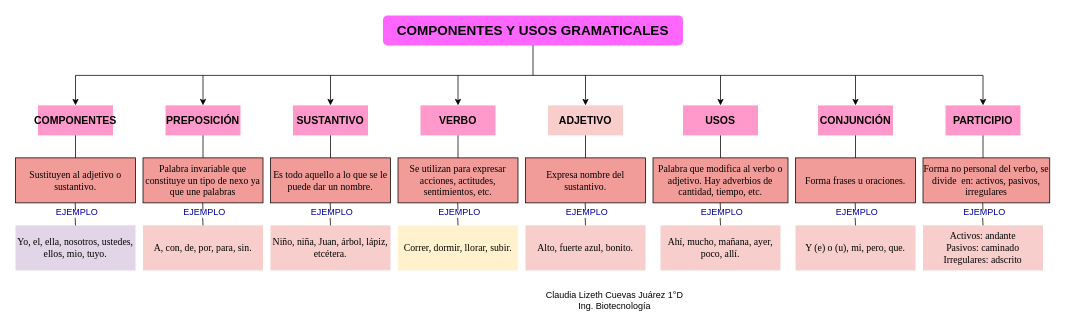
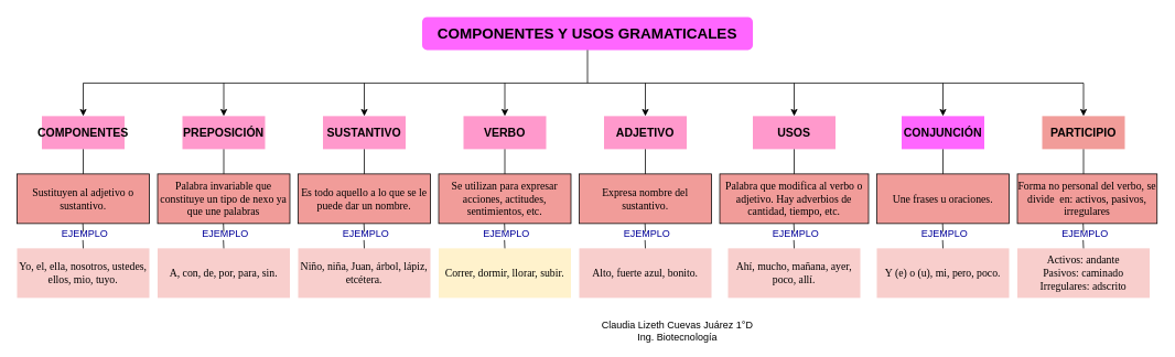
  <mxCell id="0" />
  <mxCell id="1" parent="0" />
  <mxCell id="2" value="" style="rounded=1;whiteSpace=wrap;html=1;strokeColor=none;fillColor=#FF66FF;" parent="1" vertex="1"><mxGeometry x="510" y="20" width="400" height="40" as="geometry" /></mxCell>
  <mxCell id="3" value="&lt;h2&gt;COMPONENTES Y USOS GRAMATICALES&lt;/h2&gt;" style="text;html=1;strokeColor=none;fillColor=none;align=center;verticalAlign=middle;whiteSpace=wrap;rounded=0;" parent="1" vertex="1"><mxGeometry x="510" y="20" width="400" height="40" as="geometry" /></mxCell>
  <mxCell id="4" value="" style="endArrow=none;html=1;" parent="1" edge="1"><mxGeometry width="50" height="50" relative="1" as="geometry"><mxPoint x="710" y="100" as="sourcePoint" /><mxPoint x="710" y="60" as="targetPoint" /></mxGeometry></mxCell>
  <mxCell id="5" value="" style="endArrow=none;html=1;" parent="1" edge="1"><mxGeometry width="50" height="50" relative="1" as="geometry"><mxPoint x="100" y="100" as="sourcePoint" /><mxPoint x="1310" y="100" as="targetPoint" /></mxGeometry></mxCell>
  <mxCell id="6" value="" style="endArrow=classic;html=1;" parent="1" edge="1"><mxGeometry width="50" height="50" relative="1" as="geometry"><mxPoint x="440" y="100" as="sourcePoint" /><mxPoint x="440" y="140" as="targetPoint" /></mxGeometry></mxCell>
  <mxCell id="7" value="&lt;h3&gt;SUSTANTIVO&lt;/h3&gt;" style="rounded=0;whiteSpace=wrap;html=1;fillColor=#FF99CC;strokeColor=none;" parent="1" vertex="1"><mxGeometry x="390" y="140" width="100" height="40" as="geometry" /></mxCell>
  <mxCell id="8" value="" style="endArrow=classic;html=1;" parent="1" edge="1"><mxGeometry width="50" height="50" relative="1" as="geometry"><mxPoint x="440" y="180" as="sourcePoint" /><mxPoint x="440" y="220" as="targetPoint" /></mxGeometry></mxCell>
  <mxCell id="9" value="&lt;font face=&quot;Lucida Console&quot; style=&quot;font-size: 13px&quot;&gt;Es todo aquello a lo que se le puede dar un nombre.&lt;/font&gt;" style="rounded=0;whiteSpace=wrap;html=1;fillColor=#F19C99;" parent="1" vertex="1"><mxGeometry x="360" y="210" width="160" height="60" as="geometry" /></mxCell>
  <mxCell id="10" value="&lt;font color=&quot;#000099&quot;&gt;EJEMPLO&lt;/font&gt;" style="text;html=1;strokeColor=none;fillColor=none;align=center;verticalAlign=middle;whiteSpace=wrap;rounded=0;" parent="1" vertex="1"><mxGeometry x="422" y="273" width="40" height="20" as="geometry" /></mxCell>
  <mxCell id="11" value="&lt;font face=&quot;Lucida Console&quot; style=&quot;font-size: 13px&quot;&gt;Niño, niña, Juan, árbol, lápiz, etcétera.&lt;/font&gt;" style="rounded=0;whiteSpace=wrap;html=1;fillColor=#f8cecc;strokeColor=none;" parent="1" vertex="1"><mxGeometry x="360" y="300" width="160" height="60" as="geometry" /></mxCell>
  <mxCell id="12" value="" style="endArrow=none;html=1;" parent="1" edge="1"><mxGeometry width="50" height="50" relative="1" as="geometry"><mxPoint x="440" y="280" as="sourcePoint" /><mxPoint x="439.58" y="270" as="targetPoint" /></mxGeometry></mxCell>
  <mxCell id="13" value="" style="endArrow=none;html=1;" parent="1" edge="1"><mxGeometry width="50" height="50" relative="1" as="geometry"><mxPoint x="440" y="300" as="sourcePoint" /><mxPoint x="439.58" y="290" as="targetPoint" /></mxGeometry></mxCell>
  <mxCell id="14" value="" style="endArrow=classic;html=1;" parent="1" edge="1"><mxGeometry width="50" height="50" relative="1" as="geometry"><mxPoint x="610" y="100" as="sourcePoint" /><mxPoint x="610" y="140" as="targetPoint" /></mxGeometry></mxCell>
  <mxCell id="15" value="&lt;h3&gt;VERBO&lt;/h3&gt;" style="rounded=0;whiteSpace=wrap;html=1;fillColor=#FF99CC;strokeColor=none;" parent="1" vertex="1"><mxGeometry x="560" y="140" width="100" height="40" as="geometry" /></mxCell>
  <mxCell id="16" value="" style="endArrow=classic;html=1;" parent="1" edge="1"><mxGeometry width="50" height="50" relative="1" as="geometry"><mxPoint x="610" y="180" as="sourcePoint" /><mxPoint x="610" y="220" as="targetPoint" /></mxGeometry></mxCell>
  <mxCell id="17" value="&lt;font face=&quot;Lucida Console&quot; style=&quot;font-size: 13px&quot;&gt;Se utilizan para expresar acciones, actitudes, sentimientos, etc.&lt;/font&gt;" style="rounded=0;whiteSpace=wrap;html=1;fillColor=#F19C99;" parent="1" vertex="1"><mxGeometry x="530" y="210" width="160" height="60" as="geometry" /></mxCell>
  <mxCell id="18" value="&lt;font color=&quot;#000099&quot;&gt;EJEMPLO&lt;/font&gt;" style="text;html=1;strokeColor=none;fillColor=none;align=center;verticalAlign=middle;whiteSpace=wrap;rounded=0;" parent="1" vertex="1"><mxGeometry x="592" y="273" width="40" height="20" as="geometry" /></mxCell>
  <mxCell id="19" value="&lt;font face=&quot;Lucida Console&quot; style=&quot;font-size: 13px&quot;&gt;Correr, dormir, llorar, subir.&lt;/font&gt;" style="rounded=0;whiteSpace=wrap;html=1;fillColor=#fff2cc;strokeColor=none;" parent="1" vertex="1"><mxGeometry x="530" y="300" width="160" height="60" as="geometry" /></mxCell>
  <mxCell id="20" value="" style="endArrow=none;html=1;" parent="1" edge="1"><mxGeometry width="50" height="50" relative="1" as="geometry"><mxPoint x="610" y="280" as="sourcePoint" /><mxPoint x="609.58" y="270" as="targetPoint" /></mxGeometry></mxCell>
  <mxCell id="21" value="" style="endArrow=none;html=1;" parent="1" edge="1"><mxGeometry width="50" height="50" relative="1" as="geometry"><mxPoint x="610" y="300" as="sourcePoint" /><mxPoint x="609.58" y="290" as="targetPoint" /></mxGeometry></mxCell>
  <mxCell id="22" value="" style="endArrow=classic;html=1;" parent="1" edge="1"><mxGeometry width="50" height="50" relative="1" as="geometry"><mxPoint x="780" y="100" as="sourcePoint" /><mxPoint x="780" y="140" as="targetPoint" /></mxGeometry></mxCell>
- <mxCell id="23" value="&lt;h3&gt;ADJETIVO&lt;/h3&gt;" style="rounded=0;whiteSpace=wrap;html=1;fillColor=#f8cecc;strokeColor=none;" parent="1" vertex="1"><mxGeometry x="730" y="140" width="100" height="40" as="geometry" /></mxCell>
+ <mxCell id="23" value="&lt;h3&gt;ADJETIVO&lt;/h3&gt;" style="rounded=0;whiteSpace=wrap;html=1;fillColor=#FF99CC;strokeColor=none;" parent="1" vertex="1"><mxGeometry x="730" y="140" width="100" height="40" as="geometry" /></mxCell>
  <mxCell id="24" value="" style="endArrow=classic;html=1;" parent="1" edge="1"><mxGeometry width="50" height="50" relative="1" as="geometry"><mxPoint x="780" y="180" as="sourcePoint" /><mxPoint x="780" y="220" as="targetPoint" /></mxGeometry></mxCell>
  <mxCell id="25" value="&lt;font face=&quot;Lucida Console&quot;&gt;&lt;span style=&quot;font-size: 13px&quot;&gt;Expresa nombre del sustantivo.&lt;/span&gt;&lt;/font&gt;" style="rounded=0;whiteSpace=wrap;html=1;fillColor=#F19C99;" parent="1" vertex="1"><mxGeometry x="700" y="210" width="160" height="60" as="geometry" /></mxCell>
  <mxCell id="26" value="&lt;font color=&quot;#000099&quot;&gt;EJEMPLO&lt;/font&gt;" style="text;html=1;strokeColor=none;fillColor=none;align=center;verticalAlign=middle;whiteSpace=wrap;rounded=0;" parent="1" vertex="1"><mxGeometry x="762" y="273" width="40" height="20" as="geometry" /></mxCell>
  <mxCell id="27" value="&lt;font face=&quot;Lucida Console&quot; style=&quot;font-size: 13px&quot;&gt;Alto, fuerte azul, bonito.&lt;/font&gt;" style="rounded=0;whiteSpace=wrap;html=1;fillColor=#f8cecc;strokeColor=none;" parent="1" vertex="1"><mxGeometry x="700" y="300" width="160" height="60" as="geometry" /></mxCell>
  <mxCell id="28" value="" style="endArrow=none;html=1;" parent="1" edge="1"><mxGeometry width="50" height="50" relative="1" as="geometry"><mxPoint x="780" y="280" as="sourcePoint" /><mxPoint x="779.58" y="270" as="targetPoint" /></mxGeometry></mxCell>
  <mxCell id="29" value="" style="endArrow=none;html=1;" parent="1" edge="1"><mxGeometry width="50" height="50" relative="1" as="geometry"><mxPoint x="780" y="300" as="sourcePoint" /><mxPoint x="779.58" y="290" as="targetPoint" /></mxGeometry></mxCell>
  <mxCell id="30" value="" style="endArrow=classic;html=1;" parent="1" edge="1"><mxGeometry width="50" height="50" relative="1" as="geometry"><mxPoint x="960" y="100" as="sourcePoint" /><mxPoint x="960" y="140" as="targetPoint" /></mxGeometry></mxCell>
  <mxCell id="31" value="&lt;h3&gt;USOS&lt;/h3&gt;" style="rounded=0;whiteSpace=wrap;html=1;fillColor=#FF99CC;strokeColor=none;" parent="1" vertex="1"><mxGeometry x="910" y="140" width="100" height="40" as="geometry" /></mxCell>
  <mxCell id="32" value="" style="endArrow=classic;html=1;" parent="1" edge="1"><mxGeometry width="50" height="50" relative="1" as="geometry"><mxPoint x="960" y="180" as="sourcePoint" /><mxPoint x="960" y="220" as="targetPoint" /></mxGeometry></mxCell>
  <mxCell id="33" value="&lt;font face=&quot;Lucida Console&quot; style=&quot;font-size: 13px&quot;&gt;Palabra que modifica al verbo o adjetivo. Hay adverbios de cantidad, tiempo, etc.&lt;/font&gt;" style="rounded=0;whiteSpace=wrap;html=1;fillColor=#F19C99;" parent="1" vertex="1"><mxGeometry x="870" y="210" width="180" height="60" as="geometry" /></mxCell>
  <mxCell id="34" value="&lt;font color=&quot;#000099&quot;&gt;EJEMPLO&lt;/font&gt;" style="text;html=1;strokeColor=none;fillColor=none;align=center;verticalAlign=middle;whiteSpace=wrap;rounded=0;" parent="1" vertex="1"><mxGeometry x="942" y="273" width="40" height="20" as="geometry" /></mxCell>
  <mxCell id="35" value="&lt;font face=&quot;Lucida Console&quot; style=&quot;font-size: 13px&quot;&gt;Ahí, mucho, mañana, ayer, poco, allí.&lt;/font&gt;" style="rounded=0;whiteSpace=wrap;html=1;fillColor=#f8cecc;strokeColor=none;" parent="1" vertex="1"><mxGeometry x="880" y="300" width="160" height="60" as="geometry" /></mxCell>
  <mxCell id="36" value="" style="endArrow=none;html=1;" parent="1" edge="1"><mxGeometry width="50" height="50" relative="1" as="geometry"><mxPoint x="960" y="280" as="sourcePoint" /><mxPoint x="959.58" y="270" as="targetPoint" /></mxGeometry></mxCell>
  <mxCell id="37" value="" style="endArrow=none;html=1;" parent="1" edge="1"><mxGeometry width="50" height="50" relative="1" as="geometry"><mxPoint x="960" y="300" as="sourcePoint" /><mxPoint x="959.58" y="290" as="targetPoint" /></mxGeometry></mxCell>
  <mxCell id="38" value="" style="endArrow=classic;html=1;" parent="1" edge="1"><mxGeometry width="50" height="50" relative="1" as="geometry"><mxPoint x="270" y="100" as="sourcePoint" /><mxPoint x="270" y="140" as="targetPoint" /></mxGeometry></mxCell>
  <mxCell id="39" value="&lt;h3&gt;PREPOSICIÓN&lt;/h3&gt;" style="rounded=0;whiteSpace=wrap;html=1;fillColor=#FF99CC;strokeColor=none;" parent="1" vertex="1"><mxGeometry x="220" y="140" width="100" height="40" as="geometry" /></mxCell>
  <mxCell id="40" value="" style="endArrow=classic;html=1;" parent="1" edge="1"><mxGeometry width="50" height="50" relative="1" as="geometry"><mxPoint x="270" y="180" as="sourcePoint" /><mxPoint x="270" y="220" as="targetPoint" /></mxGeometry></mxCell>
  <mxCell id="41" value="&lt;span style=&quot;text-align: left&quot;&gt;&lt;font style=&quot;font-size: 13px&quot; face=&quot;Lucida Console&quot;&gt;Palabra invariable que constituye un tipo de nexo ya que une palabras&lt;/font&gt;&lt;/span&gt;" style="rounded=0;whiteSpace=wrap;html=1;fillColor=#F19C99;" parent="1" vertex="1"><mxGeometry x="190" y="210" width="160" height="60" as="geometry" /></mxCell>
  <mxCell id="42" value="&lt;font color=&quot;#000099&quot;&gt;EJEMPLO&lt;/font&gt;" style="text;html=1;strokeColor=none;fillColor=none;align=center;verticalAlign=middle;whiteSpace=wrap;rounded=0;" parent="1" vertex="1"><mxGeometry x="252" y="273" width="40" height="20" as="geometry" /></mxCell>
  <mxCell id="43" value="&lt;font face=&quot;Lucida Console&quot; style=&quot;font-size: 13px&quot;&gt;A, con, de, por, para, sin.&lt;/font&gt;" style="rounded=0;whiteSpace=wrap;html=1;fillColor=#f8cecc;strokeColor=none;" parent="1" vertex="1"><mxGeometry x="190" y="300" width="160" height="60" as="geometry" /></mxCell>
  <mxCell id="44" value="" style="endArrow=none;html=1;" parent="1" edge="1"><mxGeometry width="50" height="50" relative="1" as="geometry"><mxPoint x="270" y="280" as="sourcePoint" /><mxPoint x="269.58" y="270" as="targetPoint" /></mxGeometry></mxCell>
  <mxCell id="45" value="" style="endArrow=none;html=1;" parent="1" edge="1"><mxGeometry width="50" height="50" relative="1" as="geometry"><mxPoint x="270" y="300" as="sourcePoint" /><mxPoint x="269.58" y="290" as="targetPoint" /></mxGeometry></mxCell>
  <mxCell id="46" value="" style="endArrow=classic;html=1;" parent="1" edge="1"><mxGeometry width="50" height="50" relative="1" as="geometry"><mxPoint x="1140" y="100" as="sourcePoint" /><mxPoint x="1140" y="140" as="targetPoint" /></mxGeometry></mxCell>
- <mxCell id="47" value="&lt;h3&gt;CONJUNCIÓN&lt;/h3&gt;" style="rounded=0;whiteSpace=wrap;html=1;fillColor=#FF99CC;strokeColor=none;" parent="1" vertex="1"><mxGeometry x="1090" y="140" width="100" height="40" as="geometry" /></mxCell>
+ <mxCell id="47" value="&lt;h3&gt;CONJUNCIÓN&lt;/h3&gt;" style="rounded=0;whiteSpace=wrap;html=1;fillColor=#ff66ff;strokeColor=none;" parent="1" vertex="1"><mxGeometry x="1090" y="140" width="100" height="40" as="geometry" /></mxCell>
  <mxCell id="48" value="" style="endArrow=classic;html=1;" parent="1" edge="1"><mxGeometry width="50" height="50" relative="1" as="geometry"><mxPoint x="1140" y="180" as="sourcePoint" /><mxPoint x="1140" y="220" as="targetPoint" /></mxGeometry></mxCell>
- <mxCell id="49" value="&lt;div&gt;&lt;span style=&quot;font-size: 13px&quot;&gt;&lt;font face=&quot;Lucida Console&quot;&gt;Forma frases u oraciones.&lt;/font&gt;&lt;/span&gt;&lt;/div&gt;" style="rounded=0;whiteSpace=wrap;html=1;fillColor=#F19C99;align=center;" parent="1" vertex="1"><mxGeometry x="1060" y="210" width="160" height="60" as="geometry" /></mxCell>
+ <mxCell id="49" value="&lt;div&gt;&lt;span style=&quot;font-size: 13px&quot;&gt;&lt;font face=&quot;Lucida Console&quot;&gt;Une frases u oraciones.&lt;/font&gt;&lt;/span&gt;&lt;/div&gt;" style="rounded=0;whiteSpace=wrap;html=1;fillColor=#F19C99;align=center;" parent="1" vertex="1"><mxGeometry x="1060" y="210" width="160" height="60" as="geometry" /></mxCell>
  <mxCell id="50" value="&lt;font color=&quot;#000099&quot;&gt;EJEMPLO&lt;/font&gt;" style="text;html=1;strokeColor=none;fillColor=none;align=center;verticalAlign=middle;whiteSpace=wrap;rounded=0;" parent="1" vertex="1"><mxGeometry x="1122" y="273" width="40" height="20" as="geometry" /></mxCell>
- <mxCell id="51" value="&lt;font face=&quot;Lucida Console&quot;&gt;&lt;span style=&quot;font-size: 13px&quot;&gt;Y (e) o (u), mi, pero, que.&lt;/span&gt;&lt;/font&gt;" style="rounded=0;whiteSpace=wrap;html=1;fillColor=#f8cecc;strokeColor=none;" parent="1" vertex="1"><mxGeometry x="1060" y="300" width="160" height="60" as="geometry" /></mxCell>
+ <mxCell id="51" value="&lt;font face=&quot;Lucida Console&quot;&gt;&lt;span style=&quot;font-size: 13px&quot;&gt;Y (e) o (u), mi, pero, poco.&lt;/span&gt;&lt;/font&gt;" style="rounded=0;whiteSpace=wrap;html=1;fillColor=#f8cecc;strokeColor=none;" parent="1" vertex="1"><mxGeometry x="1060" y="300" width="160" height="60" as="geometry" /></mxCell>
  <mxCell id="52" value="" style="endArrow=none;html=1;" parent="1" edge="1"><mxGeometry width="50" height="50" relative="1" as="geometry"><mxPoint x="1140" y="280" as="sourcePoint" /><mxPoint x="1139.58" y="270" as="targetPoint" /></mxGeometry></mxCell>
  <mxCell id="53" value="" style="endArrow=none;html=1;" parent="1" edge="1"><mxGeometry width="50" height="50" relative="1" as="geometry"><mxPoint x="1140" y="300" as="sourcePoint" /><mxPoint x="1139.58" y="290" as="targetPoint" /></mxGeometry></mxCell>
  <mxCell id="54" value="" style="endArrow=classic;html=1;" parent="1" edge="1"><mxGeometry width="50" height="50" relative="1" as="geometry"><mxPoint x="100" y="100" as="sourcePoint" /><mxPoint x="100" y="140" as="targetPoint" /></mxGeometry></mxCell>
  <mxCell id="55" value="&lt;h3&gt;COMPONENTES&lt;/h3&gt;" style="rounded=0;whiteSpace=wrap;html=1;fillColor=#FF99CC;strokeColor=none;" parent="1" vertex="1"><mxGeometry x="50" y="140" width="100" height="40" as="geometry" /></mxCell>
  <mxCell id="56" value="" style="endArrow=classic;html=1;" parent="1" edge="1"><mxGeometry width="50" height="50" relative="1" as="geometry"><mxPoint x="100" y="180" as="sourcePoint" /><mxPoint x="100" y="220" as="targetPoint" /></mxGeometry></mxCell>
  <mxCell id="57" value="&lt;div&gt;&lt;span style=&quot;font-size: 13px&quot;&gt;&lt;font face=&quot;Lucida Console&quot;&gt;Sustituyen al adjetivo o sustantivo.&lt;/font&gt;&lt;/span&gt;&lt;/div&gt;" style="rounded=0;whiteSpace=wrap;html=1;fillColor=#F19C99;align=center;" parent="1" vertex="1"><mxGeometry x="20" y="210" width="160" height="60" as="geometry" /></mxCell>
  <mxCell id="58" value="&lt;font color=&quot;#000099&quot;&gt;EJEMPLO&lt;/font&gt;" style="text;html=1;strokeColor=none;fillColor=none;align=center;verticalAlign=middle;whiteSpace=wrap;rounded=0;" parent="1" vertex="1"><mxGeometry x="82" y="273" width="40" height="20" as="geometry" /></mxCell>
- <mxCell id="59" value="&lt;font face=&quot;Lucida Console&quot; style=&quot;font-size: 13px&quot;&gt;Yo, el, ella, nosotros, ustedes, ellos, mio, tuyo.&lt;/font&gt;" style="rounded=0;whiteSpace=wrap;html=1;fillColor=#e1d5e7;strokeColor=none;" parent="1" vertex="1"><mxGeometry x="20" y="300" width="160" height="60" as="geometry" /></mxCell>
+ <mxCell id="59" value="&lt;font face=&quot;Lucida Console&quot; style=&quot;font-size: 13px&quot;&gt;Yo, el, ella, nosotros, ustedes, ellos, mio, tuyo.&lt;/font&gt;" style="rounded=0;whiteSpace=wrap;html=1;fillColor=#f8cecc;strokeColor=none;" parent="1" vertex="1"><mxGeometry x="20" y="300" width="160" height="60" as="geometry" /></mxCell>
  <mxCell id="60" value="" style="endArrow=none;html=1;" parent="1" edge="1"><mxGeometry width="50" height="50" relative="1" as="geometry"><mxPoint x="100" y="280" as="sourcePoint" /><mxPoint x="99.58" y="270" as="targetPoint" /></mxGeometry></mxCell>
  <mxCell id="61" value="" style="endArrow=none;html=1;" parent="1" edge="1"><mxGeometry width="50" height="50" relative="1" as="geometry"><mxPoint x="100" y="300" as="sourcePoint" /><mxPoint x="99.58" y="290" as="targetPoint" /></mxGeometry></mxCell>
  <mxCell id="62" value="" style="endArrow=classic;html=1;" parent="1" edge="1"><mxGeometry width="50" height="50" relative="1" as="geometry"><mxPoint x="1310" y="100" as="sourcePoint" /><mxPoint x="1310" y="140" as="targetPoint" /></mxGeometry></mxCell>
- <mxCell id="63" value="&lt;h3&gt;PARTICIPIO&lt;/h3&gt;" style="rounded=0;whiteSpace=wrap;html=1;fillColor=#FF99CC;strokeColor=none;" parent="1" vertex="1"><mxGeometry x="1260" y="140" width="100" height="40" as="geometry" /></mxCell>
+ <mxCell id="63" value="&lt;h3&gt;PARTICIPIO&lt;/h3&gt;" style="rounded=0;whiteSpace=wrap;html=1;fillColor=#f19c99;strokeColor=none;" parent="1" vertex="1"><mxGeometry x="1260" y="140" width="100" height="40" as="geometry" /></mxCell>
  <mxCell id="64" value="" style="endArrow=classic;html=1;" parent="1" edge="1"><mxGeometry width="50" height="50" relative="1" as="geometry"><mxPoint x="1310" y="180" as="sourcePoint" /><mxPoint x="1310" y="220" as="targetPoint" /></mxGeometry></mxCell>
  <mxCell id="65" value="&lt;span style=&quot;text-align: left&quot;&gt;&lt;font style=&quot;font-size: 13px&quot; face=&quot;Lucida Console&quot;&gt;Forma no personal del verbo, se divide&amp;nbsp; en: activos, pasivos, irregulares&lt;/font&gt;&lt;/span&gt;" style="rounded=0;whiteSpace=wrap;html=1;fillColor=#F19C99;" parent="1" vertex="1"><mxGeometry x="1230" y="210" width="169" height="60" as="geometry" /></mxCell>
  <mxCell id="66" value="&lt;font color=&quot;#000099&quot;&gt;EJEMPLO&lt;/font&gt;" style="text;html=1;strokeColor=none;fillColor=none;align=center;verticalAlign=middle;whiteSpace=wrap;rounded=0;" parent="1" vertex="1"><mxGeometry x="1292" y="273" width="40" height="20" as="geometry" /></mxCell>
  <mxCell id="67" value="&lt;font face=&quot;Lucida Console&quot; style=&quot;font-size: 13px&quot;&gt;Activos: andante&lt;br&gt;Pasivos: caminado&lt;br&gt;Irregulares: adscrito&lt;br&gt;&lt;/font&gt;" style="rounded=0;whiteSpace=wrap;html=1;fillColor=#f8cecc;strokeColor=none;" parent="1" vertex="1"><mxGeometry x="1230" y="300" width="160" height="60" as="geometry" /></mxCell>
  <mxCell id="68" value="" style="endArrow=none;html=1;" parent="1" edge="1"><mxGeometry width="50" height="50" relative="1" as="geometry"><mxPoint x="1310" y="280" as="sourcePoint" /><mxPoint x="1309.58" y="270" as="targetPoint" /></mxGeometry></mxCell>
  <mxCell id="69" value="" style="endArrow=none;html=1;" parent="1" edge="1"><mxGeometry width="50" height="50" relative="1" as="geometry"><mxPoint x="1310" y="300" as="sourcePoint" /><mxPoint x="1309.58" y="290" as="targetPoint" /></mxGeometry></mxCell>
  <mxCell id="70" value="Claudia Lizeth Cuevas Juárez 1°D Ing. Biotecnología" style="text;html=1;strokeColor=none;fillColor=none;align=center;verticalAlign=middle;whiteSpace=wrap;rounded=0;" parent="1" vertex="1"><mxGeometry x="724" y="390" width="190" height="20" as="geometry" /></mxCell>
